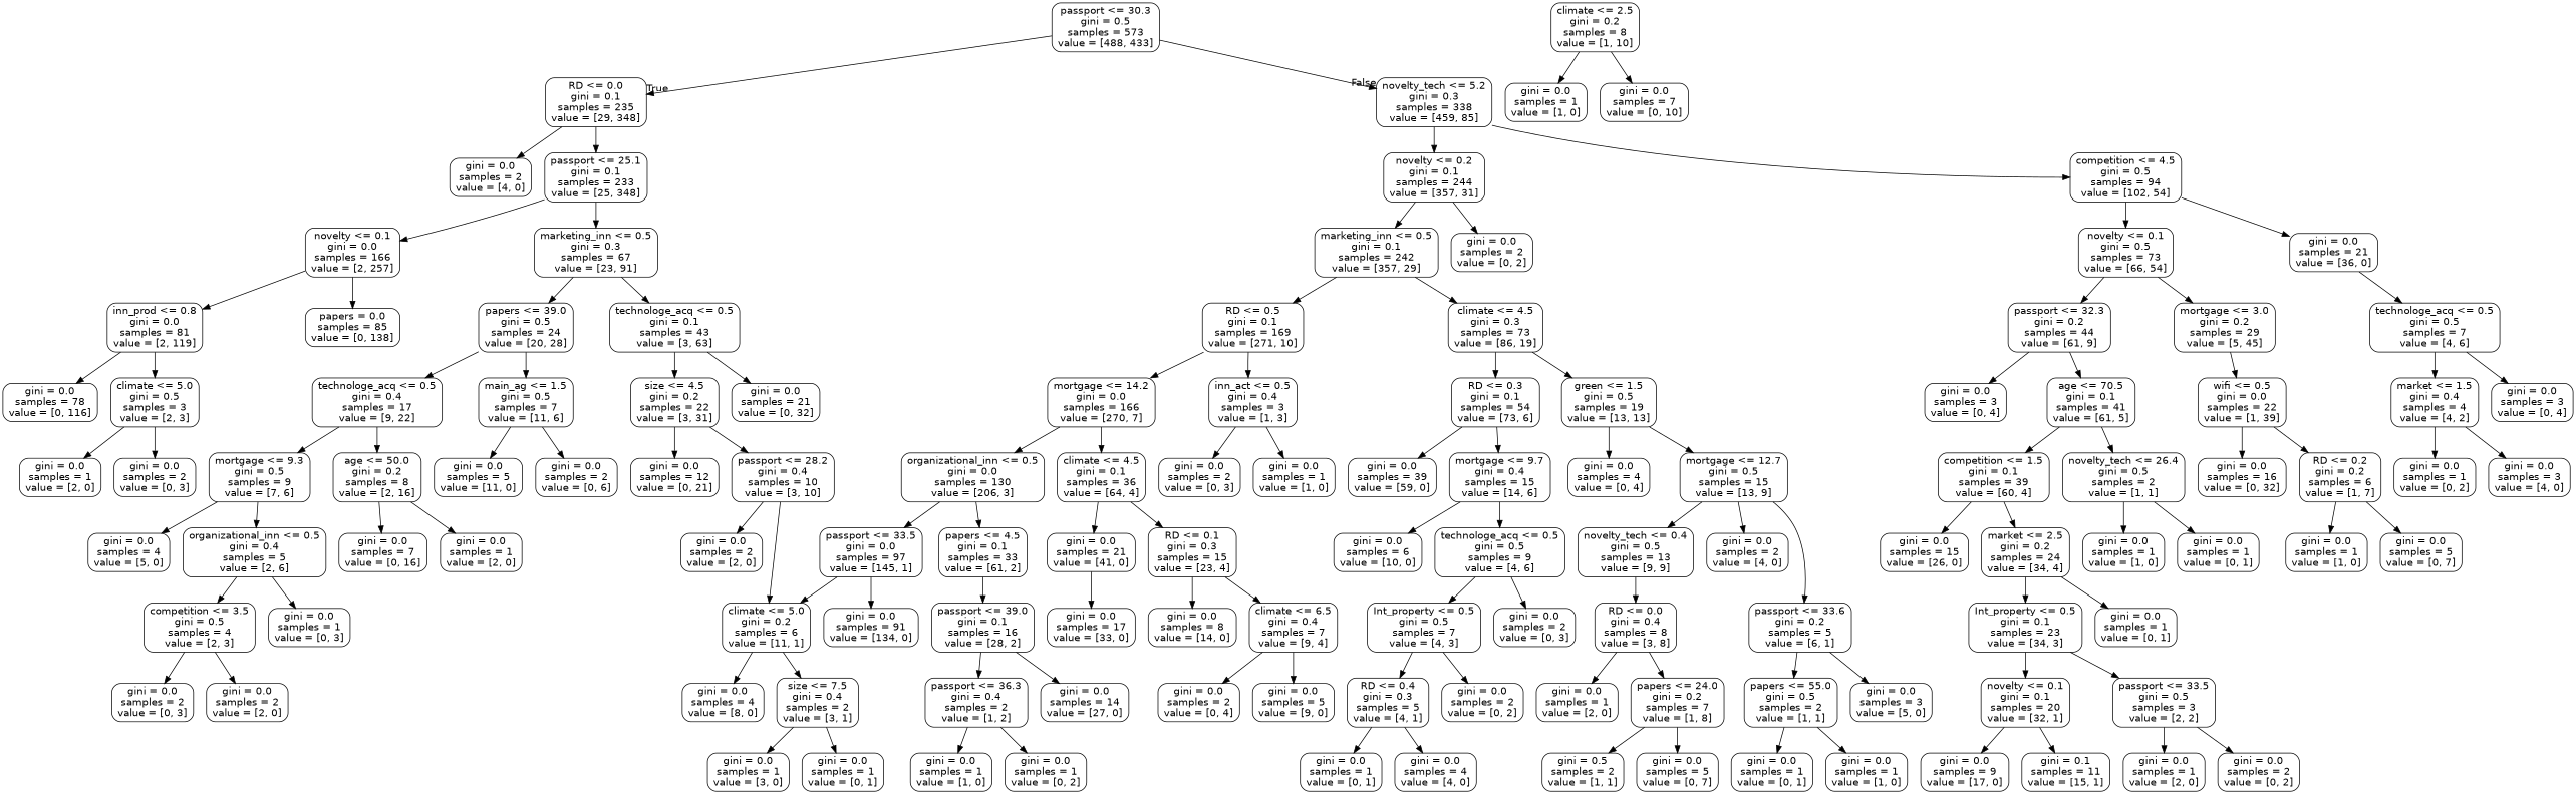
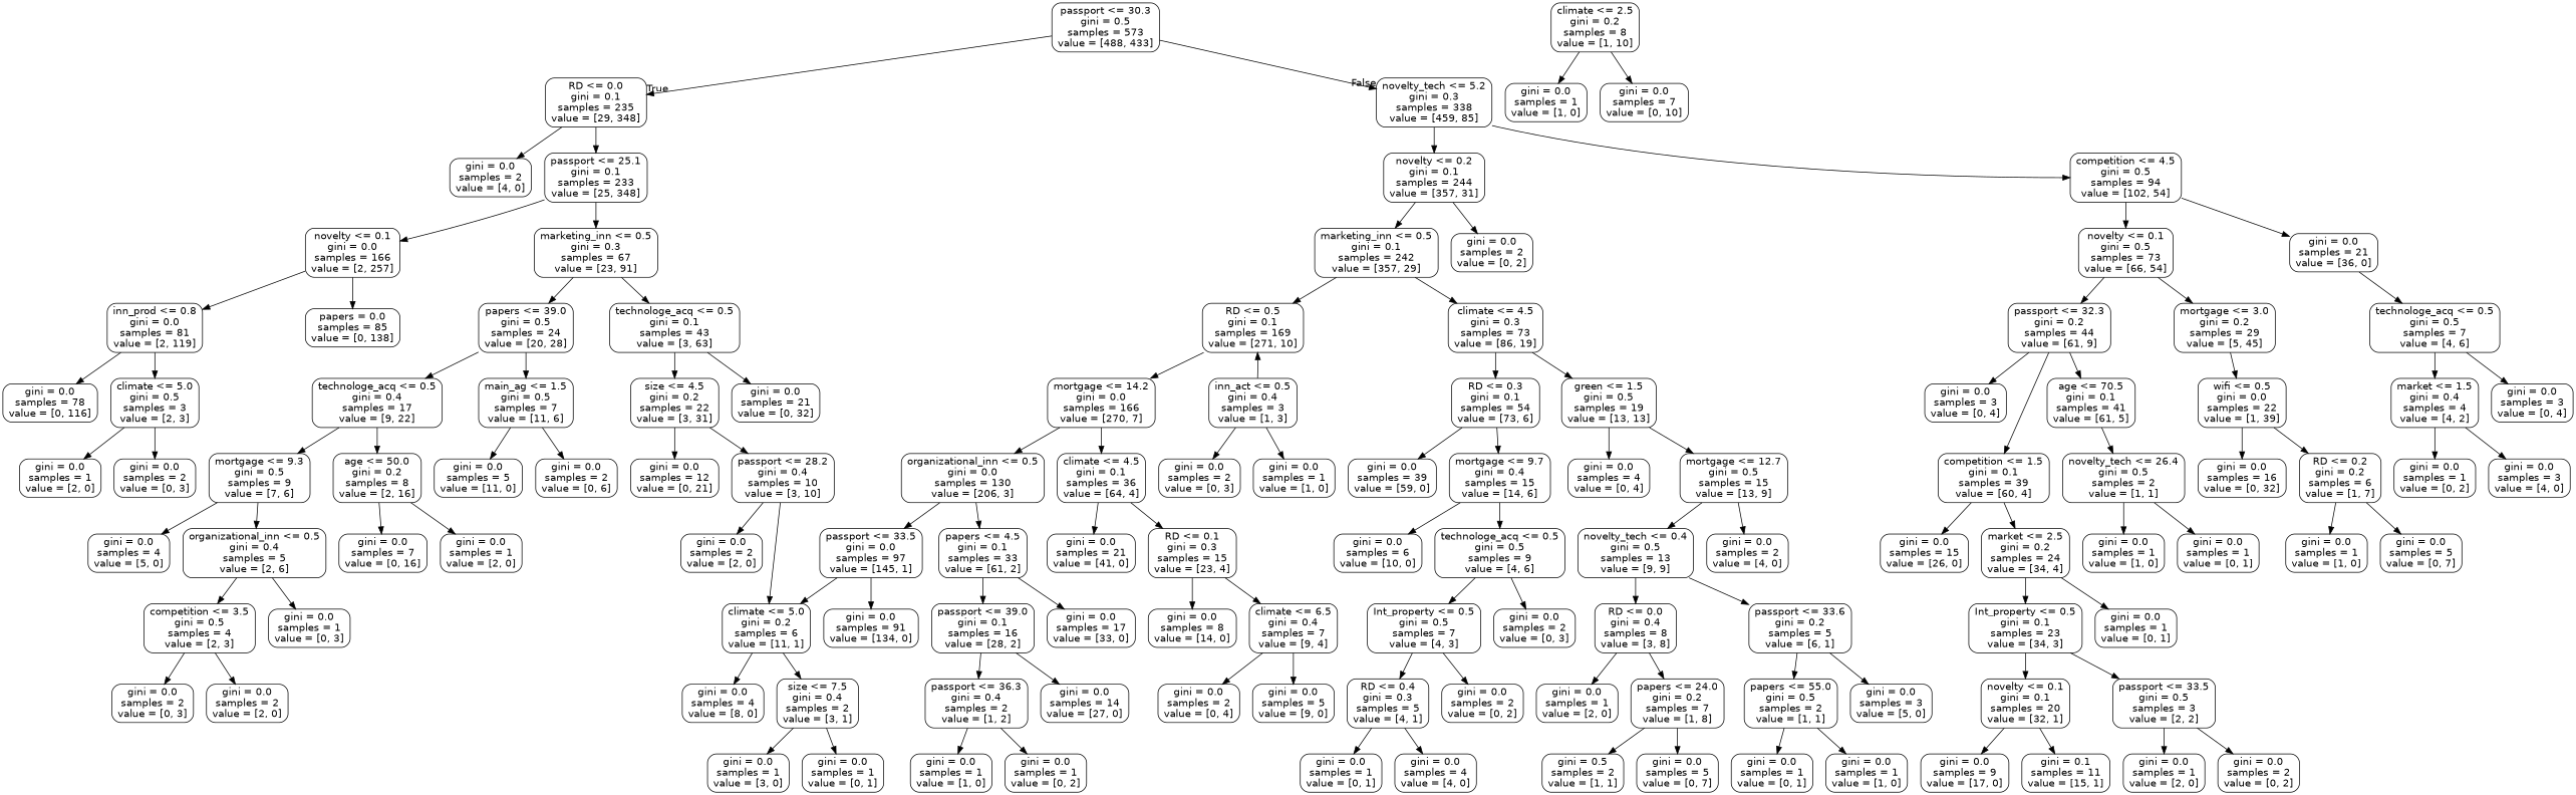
  digraph {
    node [color=black fontname=helvetica shape=box style=rounded]
    edge [fontname=helvetica]
    n1 [label="passport <= 30.3\ngini = 0.5\nsamples = 573\nvalue = [488, 433]"]
    n2 [label="RD <= 0.0\ngini = 0.1\nsamples = 235\nvalue = [29, 348]"]
    n3 [label="novelty_tech <= 5.2\ngini = 0.3\nsamples = 338\nvalue = [459, 85]"]
    n4 [label="gini = 0.0\nsamples = 2\nvalue = [4, 0]"]
    n5 [label="passport <= 25.1\ngini = 0.1\nsamples = 233\nvalue = [25, 348]"]
    n6 [label="novelty <= 0.2\ngini = 0.1\nsamples = 244\nvalue = [357, 31]"]
    n7 [label="competition <= 4.5\ngini = 0.5\nsamples = 94\nvalue = [102, 54]"]
    n8 [label="novelty <= 0.1\ngini = 0.0\nsamples = 166\nvalue = [2, 257]"]
    n9 [label="marketing_inn <= 0.5\ngini = 0.3\nsamples = 67\nvalue = [23, 91]"]
    n10 [label="inn_prod <= 0.8\ngini = 0.0\nsamples = 81\nvalue = [2, 119]"]
    n11 [label="papers = 0.0\nsamples = 85\nvalue = [0, 138]"]
    n12 [label="papers <= 39.0\ngini = 0.5\nsamples = 24\nvalue = [20, 28]"]
    n13 [label="technologe_acq <= 0.5\ngini = 0.1\nsamples = 43\nvalue = [3, 63]"]
    n14 [label="gini = 0.0\nsamples = 78\nvalue = [0, 116]"]
    n15 [label="climate <= 5.0\ngini = 0.5\nsamples = 3\nvalue = [2, 3]"]
    n16 [label="gini = 0.0\nsamples = 1\nvalue = [2, 0]"]
    n17 [label="gini = 0.0\nsamples = 2\nvalue = [0, 3]"]
    n18 [label="technologe_acq <= 0.5\ngini = 0.4\nsamples = 17\nvalue = [9, 22]"]
    n19 [label="main_ag <= 1.5\ngini = 0.5\nsamples = 7\nvalue = [11, 6]"]
    n20 [label="size <= 4.5\ngini = 0.2\nsamples = 22\nvalue = [3, 31]"]
    n21 [label="gini = 0.0\nsamples = 21\nvalue = [0, 32]"]
    n22 [label="mortgage <= 9.3\ngini = 0.5\nsamples = 9\nvalue = [7, 6]"]
    n23 [label="age <= 50.0\ngini = 0.2\nsamples = 8\nvalue = [2, 16]"]
    n24 [label="gini = 0.0\nsamples = 5\nvalue = [11, 0]"]
    n25 [label="gini = 0.0\nsamples = 2\nvalue = [0, 6]"]
    n26 [label="gini = 0.0\nsamples = 4\nvalue = [5, 0]"]
    n27 [label="organizational_inn <= 0.5\ngini = 0.4\nsamples = 5\nvalue = [2, 6]"]
    n28 [label="gini = 0.0\nsamples = 7\nvalue = [0, 16]"]
    n29 [label="gini = 0.0\nsamples = 1\nvalue = [2, 0]"]
    n30 [label="competition <= 3.5\ngini = 0.5\nsamples = 4\nvalue = [2, 3]"]
    n31 [label="gini = 0.0\nsamples = 1\nvalue = [0, 3]"]
    n32 [label="gini = 0.0\nsamples = 2\nvalue = [0, 3]"]
    n33 [label="gini = 0.0\nsamples = 2\nvalue = [2, 0]"]
    n34 [label="gini = 0.0\nsamples = 12\nvalue = [0, 21]"]
    n35 [label="passport <= 28.2\ngini = 0.4\nsamples = 10\nvalue = [3, 10]"]
    n36 [label="gini = 0.0\nsamples = 2\nvalue = [2, 0]"]
    n37 [label="climate <= 5.0\ngini = 0.2\nsamples = 6\nvalue = [11, 1]"]
    n38 [label="climate <= 2.5\ngini = 0.2\nsamples = 8\nvalue = [1, 10]"]
    n39 [label="gini = 0.0\nsamples = 1\nvalue = [1, 0]"]
    n40 [label="gini = 0.0\nsamples = 7\nvalue = [0, 10]"]
    n41 [label="marketing_inn <= 0.5\ngini = 0.1\nsamples = 242\nvalue = [357, 29]"]
    n42 [label="gini = 0.0\nsamples = 2\nvalue = [0, 2]"]
    n43 [label="novelty <= 0.1\ngini = 0.5\nsamples = 73\nvalue = [66, 54]"]
    n44 [label="gini = 0.0\nsamples = 21\nvalue = [36, 0]"]
    n45 [label="RD <= 0.5\ngini = 0.1\nsamples = 169\nvalue = [271, 10]"]
    n46 [label="climate <= 4.5\ngini = 0.3\nsamples = 73\nvalue = [86, 19]"]
    n47 [label="mortgage <= 14.2\ngini = 0.0\nsamples = 166\nvalue = [270, 7]"]
    n48 [label="inn_act <= 0.5\ngini = 0.4\nsamples = 3\nvalue = [1, 3]"]
    n49 [label="RD <= 0.3\ngini = 0.1\nsamples = 54\nvalue = [73, 6]"]
    n50 [label="green <= 1.5\ngini = 0.5\nsamples = 19\nvalue = [13, 13]"]
    n51 [label="organizational_inn <= 0.5\ngini = 0.0\nsamples = 130\nvalue = [206, 3]"]
    n52 [label="climate <= 4.5\ngini = 0.1\nsamples = 36\nvalue = [64, 4]"]
    n53 [label="gini = 0.0\nsamples = 2\nvalue = [0, 3]"]
    n54 [label="gini = 0.0\nsamples = 1\nvalue = [1, 0]"]
    n55 [label="passport <= 33.5\ngini = 0.0\nsamples = 97\nvalue = [145, 1]"]
    n56 [label="papers <= 4.5\ngini = 0.1\nsamples = 33\nvalue = [61, 2]"]
    n57 [label="gini = 0.0\nsamples = 21\nvalue = [41, 0]"]
    n58 [label="RD <= 0.1\ngini = 0.3\nsamples = 15\nvalue = [23, 4]"]
    n59 [label="gini = 0.0\nsamples = 91\nvalue = [134, 0]"]
    n60 [label="passport <= 39.0\ngini = 0.1\nsamples = 16\nvalue = [28, 2]"]
    n61 [label="gini = 0.0\nsamples = 17\nvalue = [33, 0]"]
    n62 [label="gini = 0.0\nsamples = 4\nvalue = [8, 0]"]
    n63 [label="size <= 7.5\ngini = 0.4\nsamples = 2\nvalue = [3, 1]"]
    n64 [label="gini = 0.0\nsamples = 1\nvalue = [3, 0]"]
    n65 [label="gini = 0.0\nsamples = 1\nvalue = [0, 1]"]
    n66 [label="passport <= 36.3\ngini = 0.4\nsamples = 2\nvalue = [1, 2]"]
    n67 [label="gini = 0.0\nsamples = 14\nvalue = [27, 0]"]
    n68 [label="gini = 0.0\nsamples = 1\nvalue = [1, 0]"]
    n69 [label="gini = 0.0\nsamples = 1\nvalue = [0, 2]"]
    n70 [label="gini = 0.0\nsamples = 8\nvalue = [14, 0]"]
    n71 [label="climate <= 6.5\ngini = 0.4\nsamples = 7\nvalue = [9, 4]"]
    n72 [label="gini = 0.0\nsamples = 2\nvalue = [0, 4]"]
    n73 [label="gini = 0.0\nsamples = 5\nvalue = [9, 0]"]
    n74 [label="gini = 0.0\nsamples = 39\nvalue = [59, 0]"]
    n75 [label="mortgage <= 9.7\ngini = 0.4\nsamples = 15\nvalue = [14, 6]"]
    n76 [label="gini = 0.0\nsamples = 4\nvalue = [0, 4]"]
    n77 [label="mortgage <= 12.7\ngini = 0.5\nsamples = 15\nvalue = [13, 9]"]
    n78 [label="gini = 0.0\nsamples = 6\nvalue = [10, 0]"]
    n79 [label="technologe_acq <= 0.5\ngini = 0.5\nsamples = 9\nvalue = [4, 6]"]
    n80 [label="Int_property <= 0.5\ngini = 0.5\nsamples = 7\nvalue = [4, 3]"]
    n81 [label="gini = 0.0\nsamples = 2\nvalue = [0, 3]"]
    n82 [label="RD <= 0.4\ngini = 0.3\nsamples = 5\nvalue = [4, 1]"]
    n83 [label="gini = 0.0\nsamples = 2\nvalue = [0, 2]"]
    n84 [label="gini = 0.0\nsamples = 1\nvalue = [0, 1]"]
    n85 [label="gini = 0.0\nsamples = 4\nvalue = [4, 0]"]
    n86 [label="novelty_tech <= 0.4\ngini = 0.5\nsamples = 13\nvalue = [9, 9]"]
    n87 [label="gini = 0.0\nsamples = 2\nvalue = [4, 0]"]
    n88 [label="RD <= 0.0\ngini = 0.4\nsamples = 8\nvalue = [3, 8]"]
    n89 [label="passport <= 33.6\ngini = 0.2\nsamples = 5\nvalue = [6, 1]"]
    n90 [label="gini = 0.0\nsamples = 1\nvalue = [2, 0]"]
    n91 [label="papers <= 24.0\ngini = 0.2\nsamples = 7\nvalue = [1, 8]"]
    n92 [label="papers <= 55.0\ngini = 0.5\nsamples = 2\nvalue = [1, 1]"]
    n93 [label="gini = 0.0\nsamples = 3\nvalue = [5, 0]"]
    n94 [label="gini = 0.5\nsamples = 2\nvalue = [1, 1]"]
    n95 [label="gini = 0.0\nsamples = 5\nvalue = [0, 7]"]
    n96 [label="gini = 0.0\nsamples = 1\nvalue = [0, 1]"]
    n97 [label="gini = 0.0\nsamples = 1\nvalue = [1, 0]"]
    n98 [label="passport <= 32.3\ngini = 0.2\nsamples = 44\nvalue = [61, 9]"]
    n99 [label="mortgage <= 3.0\ngini = 0.2\nsamples = 29\nvalue = [5, 45]"]
    n100 [label="technologe_acq <= 0.5\ngini = 0.5\nsamples = 7\nvalue = [4, 6]"]
    n101 [label="gini = 0.0\nsamples = 3\nvalue = [0, 4]"]
    n102 [label="age <= 70.5\ngini = 0.1\nsamples = 41\nvalue = [61, 5]"]
    n103 [label="wifi <= 0.5\ngini = 0.0\nsamples = 22\nvalue = [1, 39]"]
    n104 [label="competition <= 1.5\ngini = 0.1\nsamples = 39\nvalue = [60, 4]"]
    n105 [label="novelty_tech <= 26.4\ngini = 0.5\nsamples = 2\nvalue = [1, 1]"]
    n106 [label="gini = 0.0\nsamples = 15\nvalue = [26, 0]"]
    n107 [label="market <= 2.5\ngini = 0.2\nsamples = 24\nvalue = [34, 4]"]
    n108 [label="gini = 0.0\nsamples = 1\nvalue = [1, 0]"]
    n109 [label="gini = 0.0\nsamples = 1\nvalue = [0, 1]"]
    n110 [label="Int_property <= 0.5\ngini = 0.1\nsamples = 23\nvalue = [34, 3]"]
    n111 [label="gini = 0.0\nsamples = 1\nvalue = [0, 1]"]
    n112 [label="novelty <= 0.1\ngini = 0.1\nsamples = 20\nvalue = [32, 1]"]
    n113 [label="passport <= 33.5\ngini = 0.5\nsamples = 3\nvalue = [2, 2]"]
    n114 [label="gini = 0.0\nsamples = 9\nvalue = [17, 0]"]
    n115 [label="gini = 0.1\nsamples = 11\nvalue = [15, 1]"]
    n116 [label="gini = 0.0\nsamples = 1\nvalue = [2, 0]"]
    n117 [label="gini = 0.0\nsamples = 2\nvalue = [0, 2]"]
    n118 [label="market <= 1.5\ngini = 0.4\nsamples = 4\nvalue = [4, 2]"]
    n119 [label="gini = 0.0\nsamples = 3\nvalue = [0, 4]"]
    n120 [label="gini = 0.0\nsamples = 16\nvalue = [0, 32]"]
    n121 [label="RD <= 0.2\ngini = 0.2\nsamples = 6\nvalue = [1, 7]"]
    n122 [label="gini = 0.0\nsamples = 1\nvalue = [0, 2]"]
    n123 [label="gini = 0.0\nsamples = 3\nvalue = [4, 0]"]
    n124 [label="gini = 0.0\nsamples = 1\nvalue = [1, 0]"]
    n125 [label="gini = 0.0\nsamples = 5\nvalue = [0, 7]"]
    n1 -> n2 [headlabel=True labelangle=45 labeldistance=2.5]
    n1 -> n3 [headlabel=False labelangle=-45 labeldistance=2.5]
    n2 -> n4
    n2 -> n5
    n3 -> n6
    n3 -> n7
    n5 -> n8
    n5 -> n9
    n6 -> n41
    n6 -> n42
    n7 -> n43
    n7 -> n44
    n8 -> n10
    n8 -> n11
    n9 -> n12
    n9 -> n13
    n10 -> n14
    n10 -> n15
    n12 -> n18
    n12 -> n19
    n13 -> n20
    n13 -> n21
    n15 -> n16
    n15 -> n17
    n18 -> n22
    n18 -> n23
    n19 -> n24
    n19 -> n25
    n20 -> n34
    n20 -> n35
    n22 -> n26
    n22 -> n27
    n23 -> n28
    n23 -> n29
    n27 -> n30
    n27 -> n31
    n30 -> n32
    n30 -> n33
    n35 -> n36
    n35 -> n37
    n37 -> n62
    n37 -> n63
    n38 -> n39
    n38 -> n40
    n41 -> n45
    n41 -> n46
    n43 -> n98
    n43 -> n99
    n44 -> n100
    n45 -> n47
-   n45 -> n48
+   n48 -> n45
    n46 -> n49
    n46 -> n50
    n47 -> n51
    n47 -> n52
    n48 -> n53
    n48 -> n54
    n49 -> n74
    n49 -> n75
    n50 -> n76
    n50 -> n77
    n51 -> n55
    n51 -> n56
    n52 -> n57
    n52 -> n58
    n55 -> n37
    n55 -> n59
    n56 -> n60
-   n57 -> n61
+   n56 -> n61
    n58 -> n70
    n58 -> n71
    n60 -> n66
    n60 -> n67
    n63 -> n64
    n63 -> n65
    n66 -> n68
    n66 -> n69
    n71 -> n72
    n71 -> n73
    n75 -> n78
    n75 -> n79
    n77 -> n86
    n77 -> n87
    n79 -> n80
    n79 -> n81
    n80 -> n82
    n80 -> n83
    n82 -> n84
    n82 -> n85
    n86 -> n88
-   n77 -> n89
+   n86 -> n89
    n88 -> n90
    n88 -> n91
    n89 -> n92
    n89 -> n93
    n91 -> n94
    n91 -> n95
    n92 -> n96
    n92 -> n97
    n98 -> n101
    n98 -> n102
    n99 -> n103
    n100 -> n118
    n100 -> n119
-   n102 -> n104
+   n98 -> n104
    n102 -> n105
    n103 -> n120
    n103 -> n121
    n104 -> n106
    n104 -> n107
    n105 -> n108
    n105 -> n109
    n107 -> n110
    n107 -> n111
    n110 -> n112
    n110 -> n113
    n112 -> n114
    n112 -> n115
    n113 -> n116
    n113 -> n117
    n118 -> n122
    n118 -> n123
    n121 -> n124
    n121 -> n125
  }
